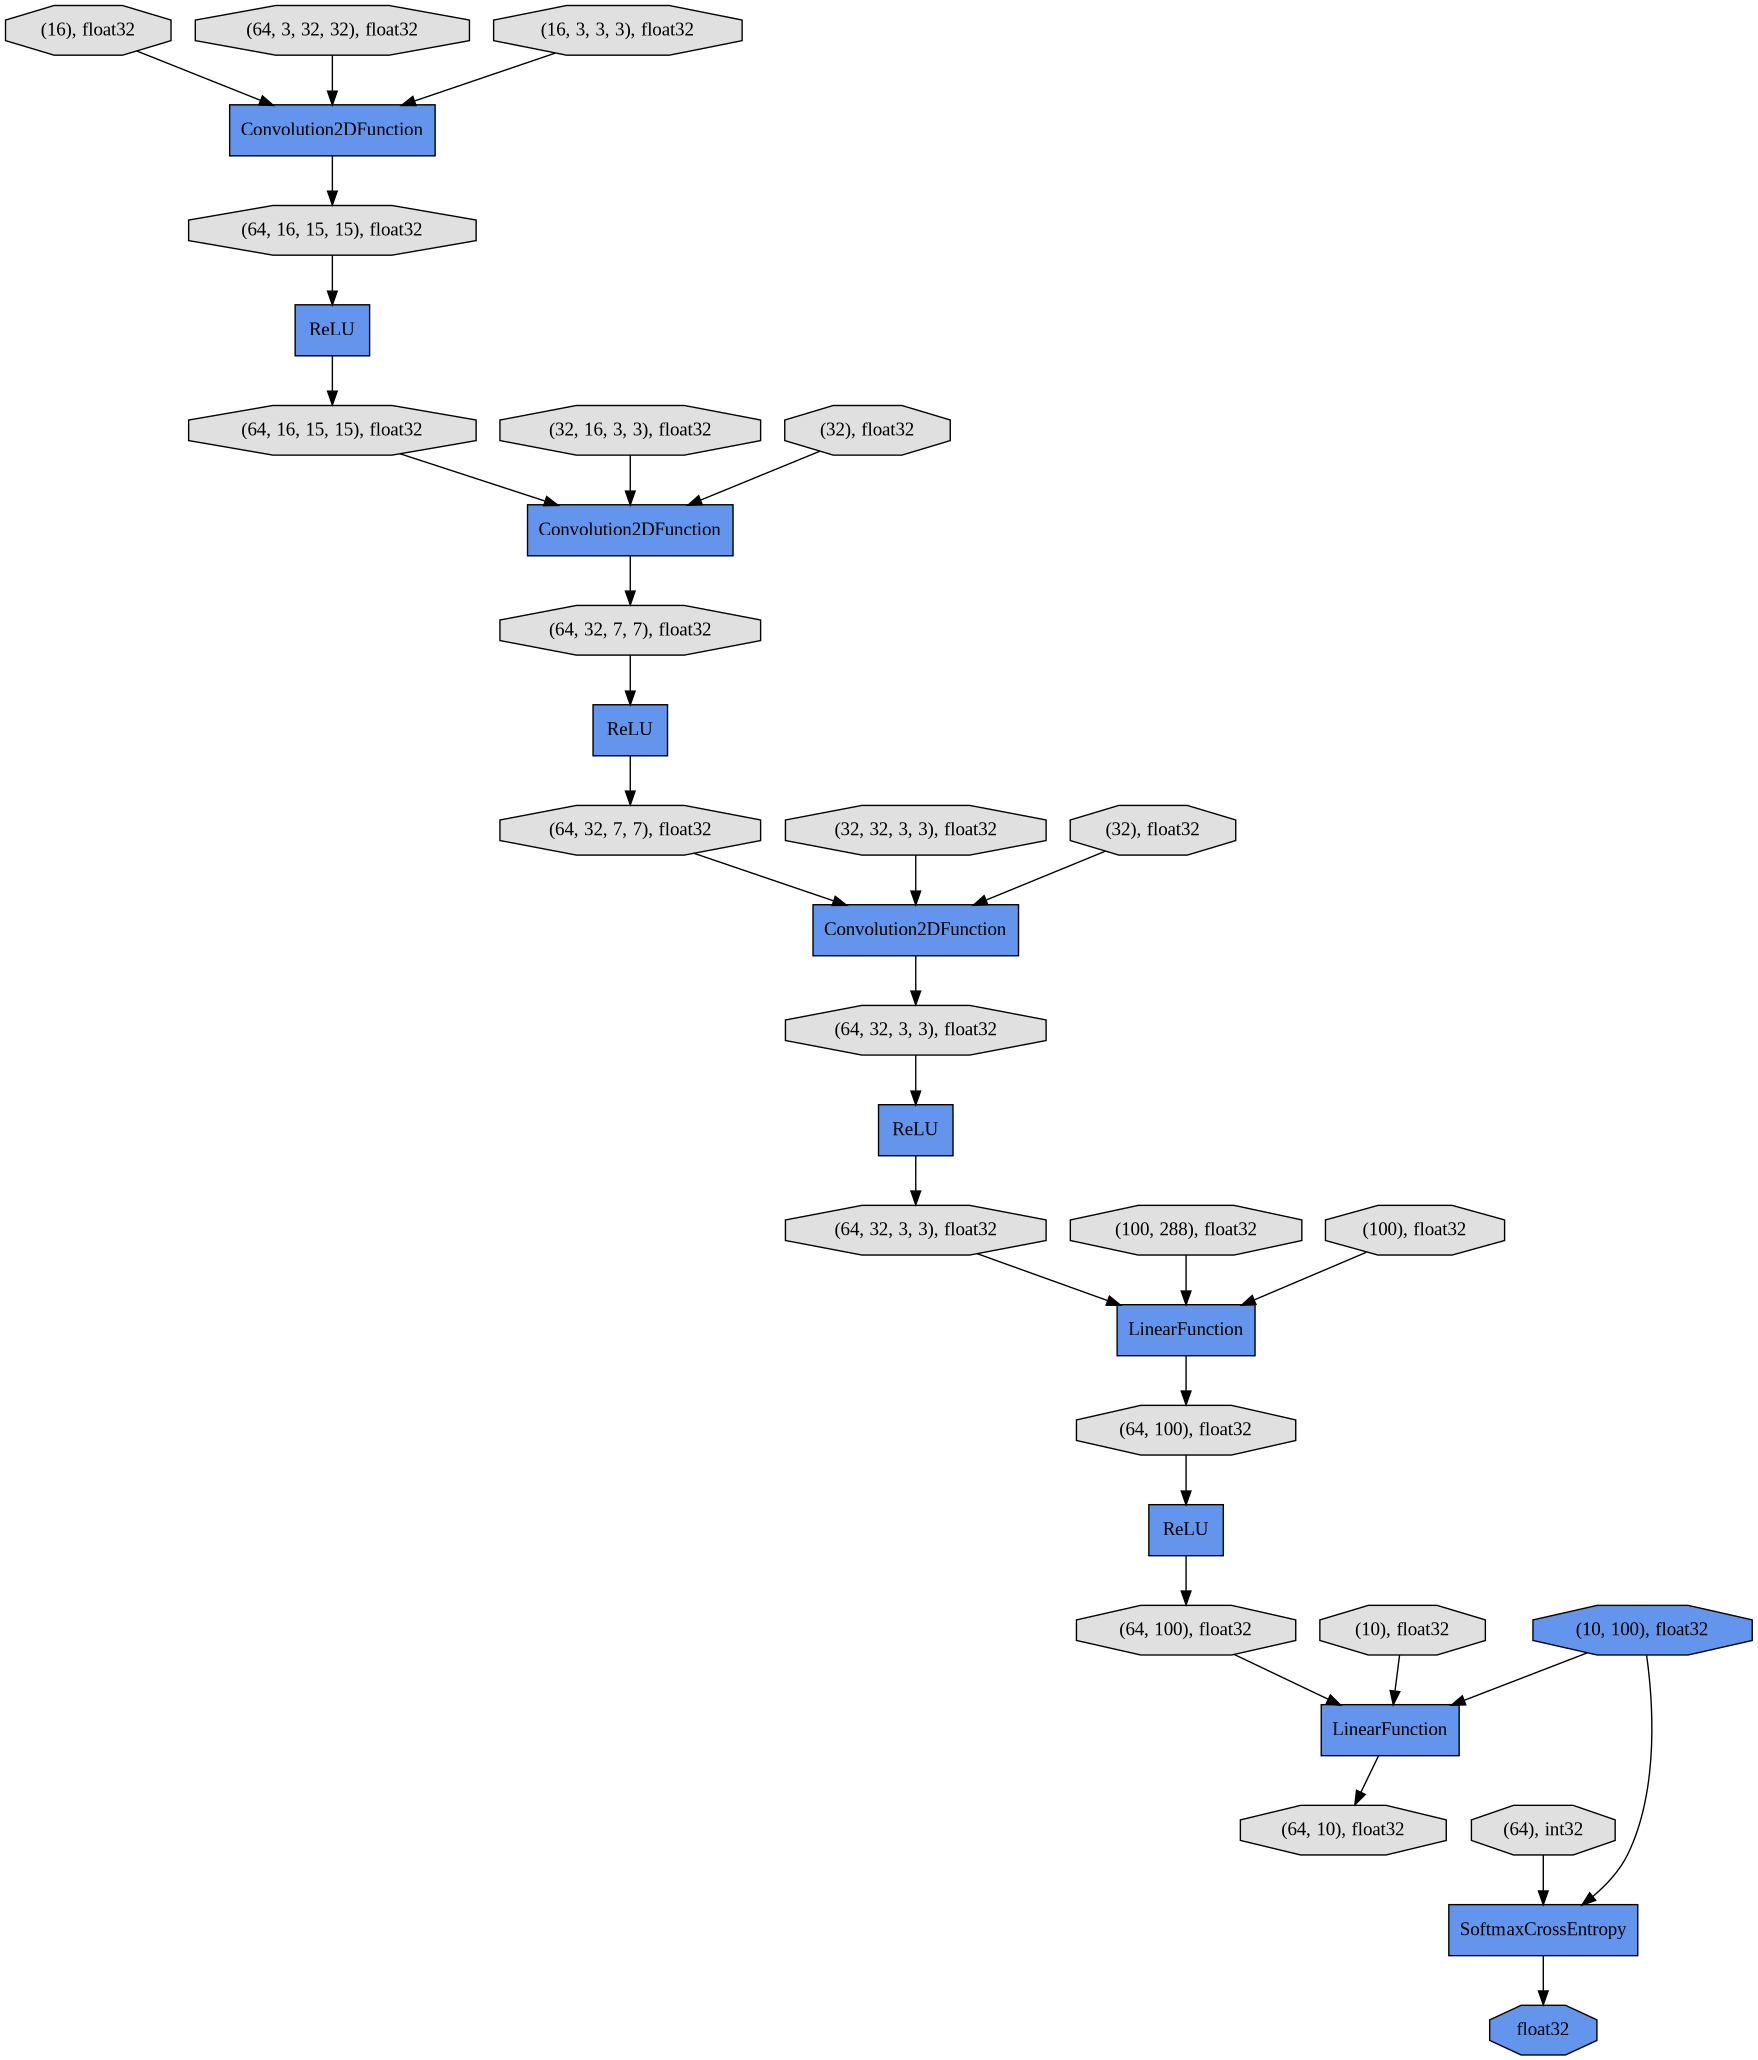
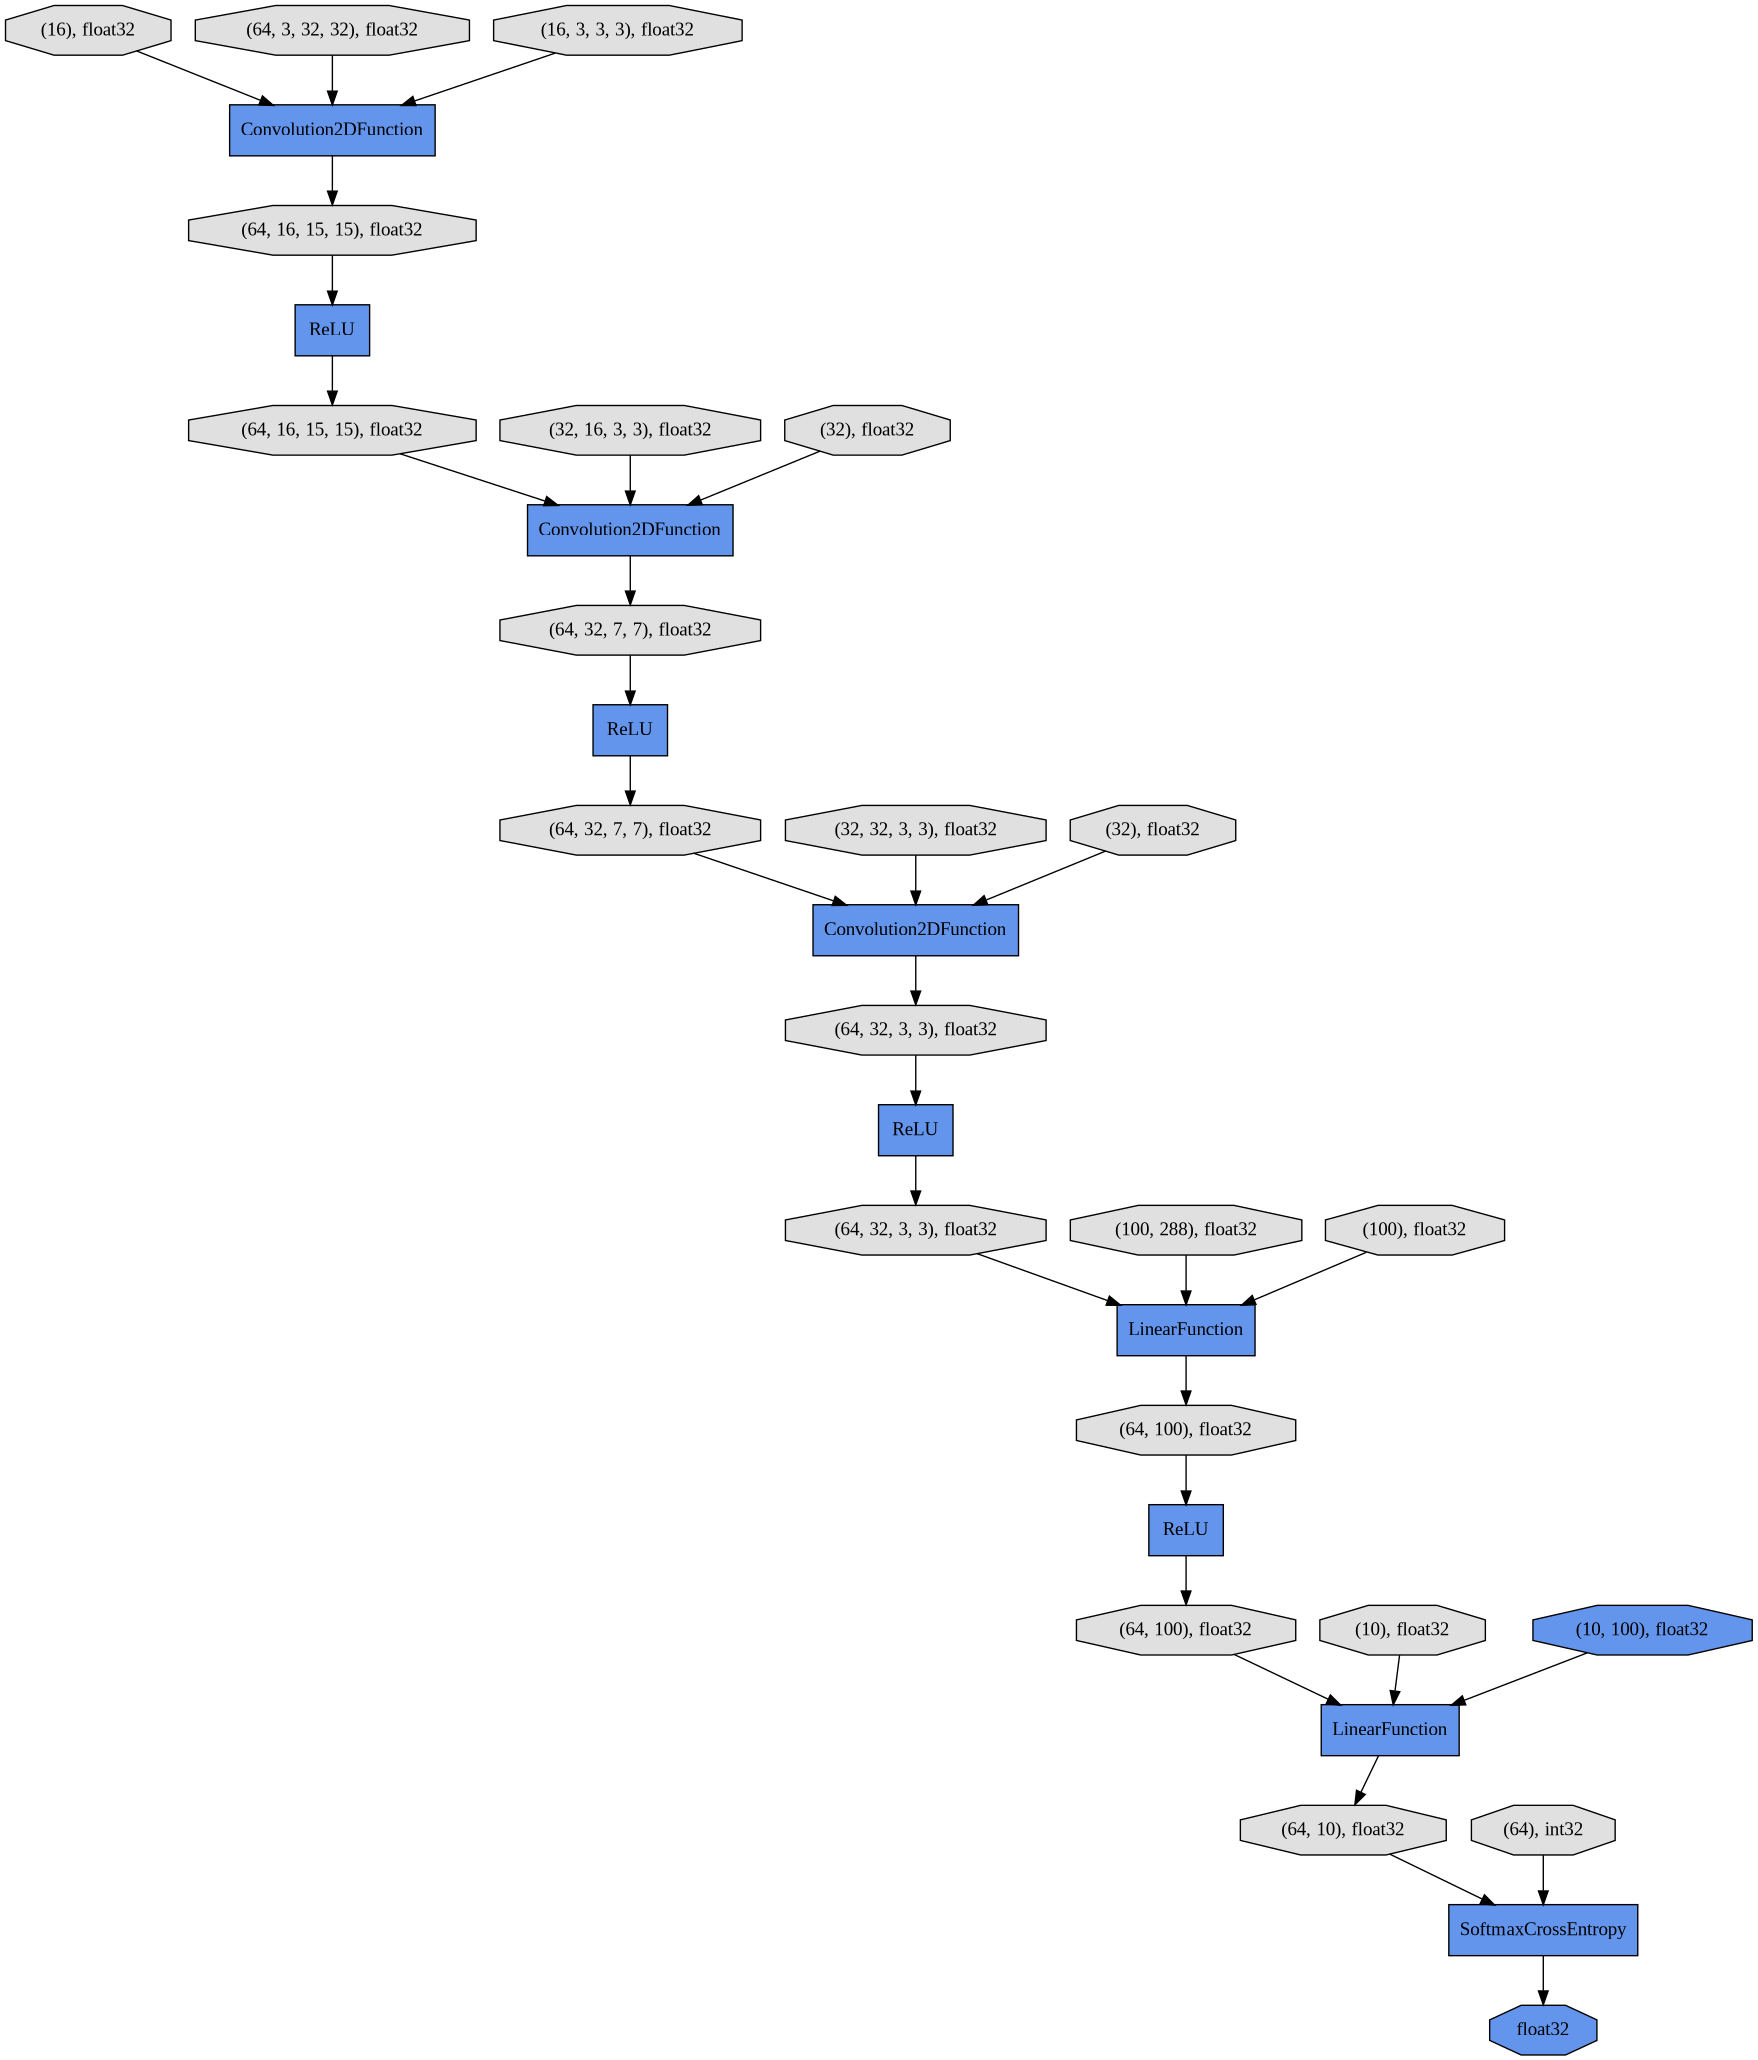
  digraph {
    fontname="Liberation Serif"
    rankdir=TB
    node [fillcolor="#E0E0E0" fontname="Liberation Serif" shape=octagon style=filled]
    edge [fontname="Liberation Serif"]
    n1 [label="(16), float32"]
    n2 [fillcolor="#6495ED" label=Convolution2DFunction shape=record]
    n3 [label="(64, 16, 15, 15), float32"]
    n4 [fillcolor="#6495ED" label=LinearFunction shape=record]
    n5 [label="(64, 100), float32"]
    n6 [fillcolor="#6495ED" label=ReLU shape=record]
    n7 [label="(64, 32, 7, 7), float32"]
    n8 [fillcolor="#6495ED" label=Convolution2DFunction shape=record]
    n9 [label="(64, 32, 3, 3), float32"]
    n10 [fillcolor="#6495ED" label=ReLU shape=record]
    n11 [label="(64, 32, 3, 3), float32"]
    n12 [label="(32, 16, 3, 3), float32"]
    n13 [fillcolor="#6495ED" label=Convolution2DFunction shape=record]
    n14 [label="(64, 32, 7, 7), float32"]
    n15 [fillcolor="#6495ED" label=LinearFunction shape=record]
    n16 [label="(64, 10), float32"]
    n17 [fillcolor="#6495ED" label=SoftmaxCrossEntropy shape=record]
    n18 [label="(64, 3, 32, 32), float32"]
    n19 [label="(64, 100), float32"]
    n20 [label="(32), float32"]
    n21 [fillcolor="#6495ED" label=float32]
    n22 [label="(32, 32, 3, 3), float32"]
    n23 [label="(32), float32"]
    n24 [label="(100, 288), float32"]
    n25 [label="(64), int32"]
    n26 [fillcolor="#6495ED" label=ReLU shape=record]
    n27 [label="(100), float32"]
    n28 [fillcolor="#6495ED" label=ReLU shape=record]
    n29 [label="(10), float32"]
    n30 [fillcolor="#6495ED" label="(10, 100), float32"]
    n31 [label="(64, 16, 15, 15), float32"]
    n32 [label="(16, 3, 3, 3), float32"]
    n1 -> n2
    n2 -> n3
    n3 -> n28
    n4 -> n5
    n5 -> n6
    n6 -> n19
    n7 -> n8
    n8 -> n9
    n9 -> n10
    n10 -> n11
    n11 -> n4
    n12 -> n13
    n13 -> n14
    n14 -> n26
    n15 -> n16
-   n30 -> n17
+   n16 -> n17
    n17 -> n21
    n18 -> n2
    n19 -> n15
    n20 -> n13
    n22 -> n8
    n23 -> n8
    n24 -> n4
    n25 -> n17
    n26 -> n7
    n27 -> n4
    n28 -> n31
    n29 -> n15
    n30 -> n15
    n31 -> n13
    n32 -> n2
  }
